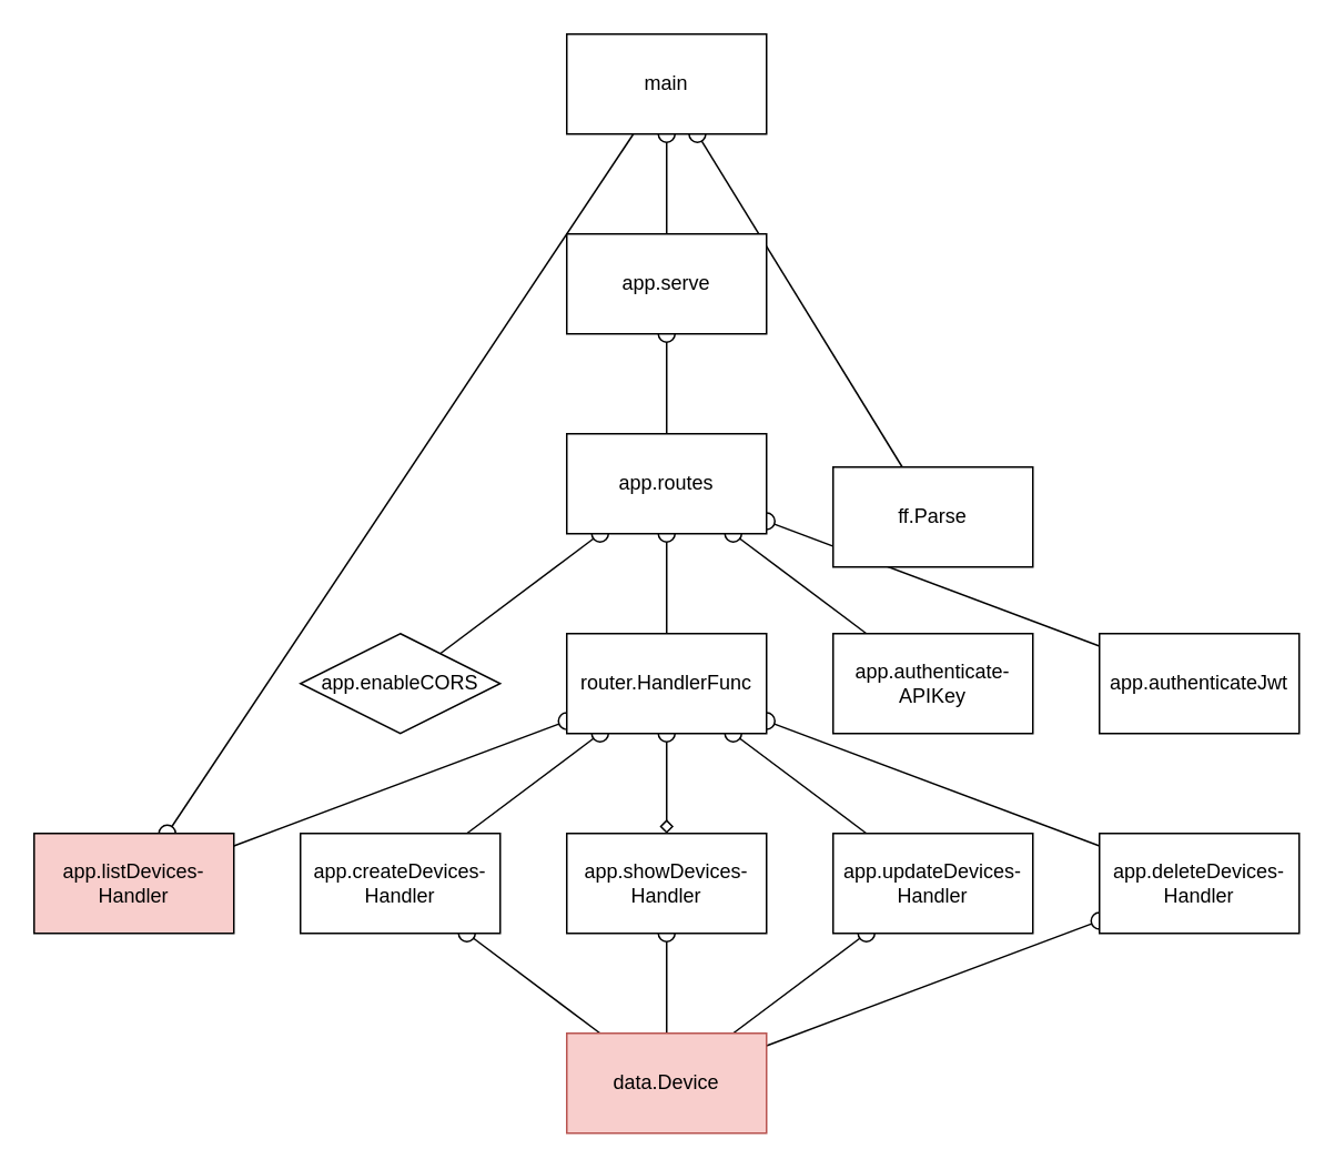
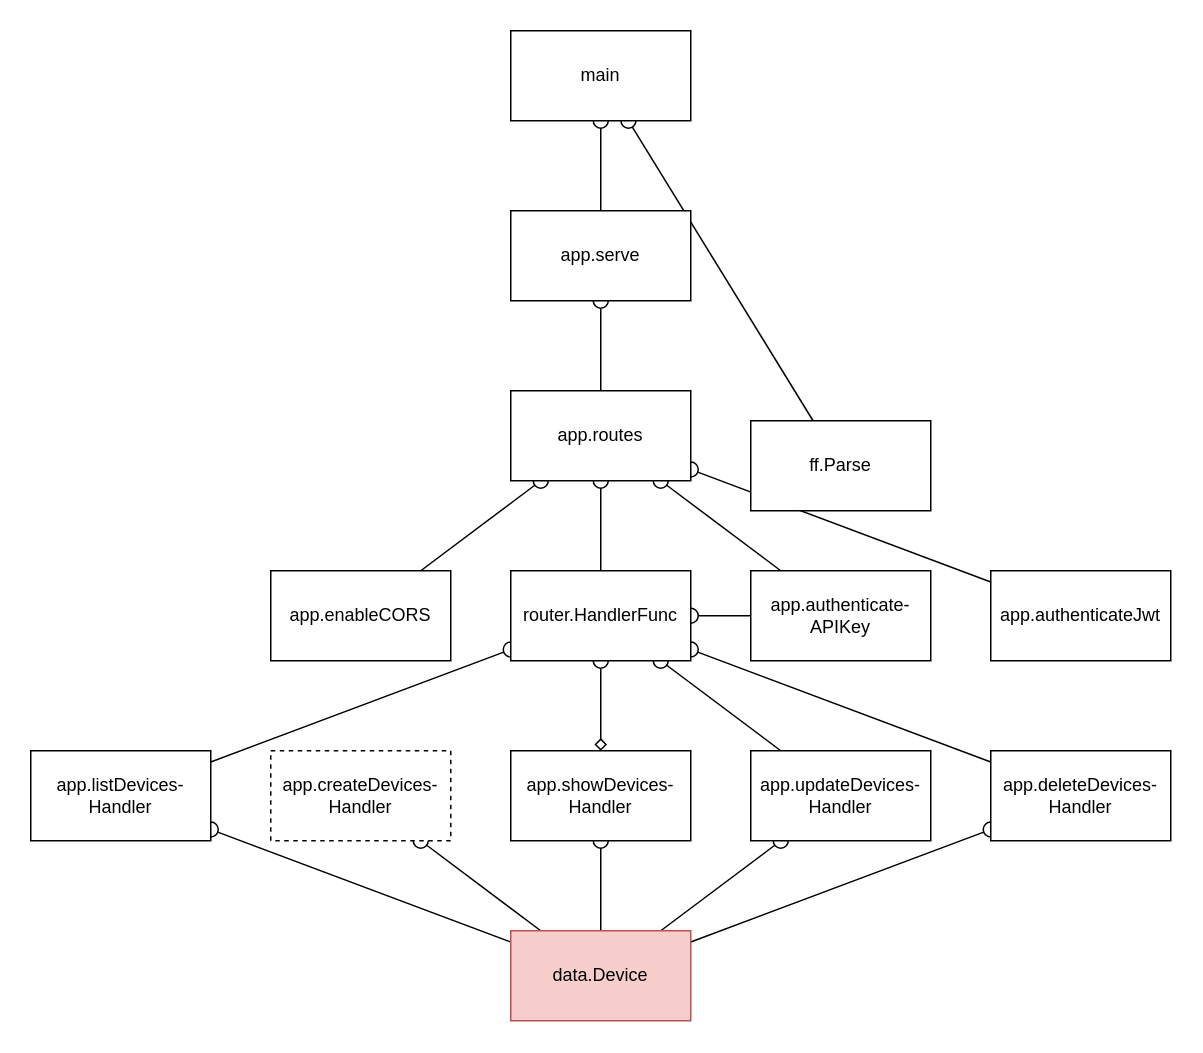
  <mxCell id="0" />
  <mxCell id="1" parent="0" />
  <mxCell id="2" value="" style="rounded=0;orthogonalLoop=1;jettySize=auto;html=1;endArrow=none;endFill=0;startArrow=oval;startFill=0;startSize=10;jumpStyle=gap;jumpSize=10;" edge="1" parent="1" source="30" target="32"><mxGeometry relative="1" as="geometry"><mxPoint x="410" y="530" as="sourcePoint" /><mxPoint x="410" y="510" as="targetPoint" /></mxGeometry></mxCell>
  <mxCell id="3" value="" style="rounded=0;orthogonalLoop=1;jettySize=auto;html=1;endArrow=none;endFill=0;startArrow=oval;startFill=0;startSize=10;jumpStyle=gap;jumpSize=10;" edge="1" parent="1" source="29" target="32"><mxGeometry relative="1" as="geometry"><mxPoint x="412" y="570" as="sourcePoint" /><mxPoint x="418" y="650" as="targetPoint" /></mxGeometry></mxCell>
  <mxCell id="4" value="" style="rounded=0;orthogonalLoop=1;jettySize=auto;html=1;endArrow=none;endFill=0;startArrow=oval;startFill=0;startSize=10;jumpStyle=gap;jumpSize=10;" edge="1" parent="1" source="31" target="32"><mxGeometry relative="1" as="geometry"><mxPoint x="535" y="570" as="sourcePoint" /><mxPoint x="430" y="660" as="targetPoint" /></mxGeometry></mxCell>
  <mxCell id="5" value="" style="rounded=0;orthogonalLoop=1;jettySize=auto;html=1;endArrow=none;endFill=0;startArrow=oval;startFill=0;startSize=10;jumpStyle=gap;jumpSize=10;" edge="1" parent="1" source="28" target="32"><mxGeometry relative="1" as="geometry"><mxPoint x="670" y="567" as="sourcePoint" /><mxPoint x="438" y="670" as="targetPoint" /></mxGeometry></mxCell>
- <mxCell id="6" value="" style="rounded=0;orthogonalLoop=1;jettySize=auto;html=1;endArrow=none;endFill=0;startArrow=oval;startFill=0;startSize=10;jumpStyle=gap;jumpSize=10;" edge="1" parent="1" source="27" target="19"><mxGeometry relative="1" as="geometry"><mxPoint x="292" y="570" as="sourcePoint" /><mxPoint x="448" y="680" as="targetPoint" /></mxGeometry></mxCell>
- <mxCell id="7" value="" style="rounded=0;orthogonalLoop=1;jettySize=auto;html=1;endArrow=none;endFill=0;startArrow=oval;startFill=0;startSize=10;jumpStyle=gap;jumpSize=10;" edge="1" parent="1" source="26" target="28"><mxGeometry relative="1" as="geometry"><mxPoint x="600" y="510" as="sourcePoint" /><mxPoint x="800" y="585" as="targetPoint" /></mxGeometry></mxCell>
+ <mxCell id="6" value="" style="rounded=0;orthogonalLoop=1;jettySize=auto;html=1;endArrow=none;endFill=0;startArrow=oval;startFill=0;startSize=10;jumpStyle=gap;jumpSize=10;" edge="1" parent="1" source="27" target="32"><mxGeometry relative="1" as="geometry"><mxPoint x="292" y="570" as="sourcePoint" /><mxPoint x="448" y="680" as="targetPoint" /></mxGeometry></mxCell>
+ <mxCell id="7" value="" style="rounded=0;orthogonalLoop=1;jettySize=auto;html=1;endArrow=none;endFill=0;startArrow=oval;startFill=0;startSize=10;jumpStyle=gap;jumpSize=10;" edge="1" parent="1" source="26" target="25"><mxGeometry relative="1" as="geometry"><mxPoint x="600" y="510" as="sourcePoint" /><mxPoint x="800" y="585" as="targetPoint" /></mxGeometry></mxCell>
  <mxCell id="8" value="" style="rounded=0;orthogonalLoop=1;jettySize=auto;html=1;endArrow=none;endFill=0;startArrow=oval;startFill=0;startSize=10;jumpStyle=gap;jumpSize=10;" edge="1" parent="1" source="26" target="27"><mxGeometry relative="1" as="geometry"><mxPoint x="714" y="450" as="sourcePoint" /><mxPoint x="656" y="560" as="targetPoint" /></mxGeometry></mxCell>
  <mxCell id="9" value="" style="rounded=0;orthogonalLoop=1;jettySize=auto;html=1;endArrow=diamond;endFill=0;startArrow=oval;startFill=0;startSize=10;jumpStyle=gap;jumpSize=10;" edge="1" parent="1" source="26" target="30"><mxGeometry relative="1" as="geometry"><mxPoint x="724" y="460" as="sourcePoint" /><mxPoint x="666" y="570" as="targetPoint" /></mxGeometry></mxCell>
  <mxCell id="10" value="" style="rounded=0;orthogonalLoop=1;jettySize=auto;html=1;endArrow=none;endFill=0;startArrow=oval;startFill=0;startSize=10;jumpStyle=gap;jumpSize=10;" edge="1" parent="1" source="26" target="31"><mxGeometry relative="1" as="geometry"><mxPoint x="734" y="470" as="sourcePoint" /><mxPoint x="676" y="580" as="targetPoint" /></mxGeometry></mxCell>
  <mxCell id="11" value="" style="rounded=0;orthogonalLoop=1;jettySize=auto;html=1;endArrow=none;endFill=0;startArrow=oval;startFill=0;startSize=10;jumpStyle=gap;jumpSize=10;" edge="1" parent="1" source="26" target="29"><mxGeometry relative="1" as="geometry"><mxPoint x="744" y="480" as="sourcePoint" /><mxPoint x="686" y="590" as="targetPoint" /></mxGeometry></mxCell>
  <mxCell id="12" value="" style="rounded=0;orthogonalLoop=1;jettySize=auto;html=1;endArrow=none;endFill=0;startArrow=oval;startFill=0;startSize=10;jumpStyle=gap;jumpSize=10;" edge="1" parent="1" source="22" target="25"><mxGeometry relative="1" as="geometry"><mxPoint x="410" y="210" as="sourcePoint" /><mxPoint x="410" y="270" as="targetPoint" /></mxGeometry></mxCell>
  <mxCell id="13" value="" style="rounded=0;orthogonalLoop=1;jettySize=auto;html=1;endArrow=none;endFill=0;startArrow=oval;startFill=0;startSize=10;jumpStyle=gap;jumpSize=10;" edge="1" parent="1" source="22" target="26"><mxGeometry relative="1" as="geometry"><mxPoint x="450" y="330" as="sourcePoint" /><mxPoint x="530" y="390" as="targetPoint" /></mxGeometry></mxCell>
  <mxCell id="14" value="" style="rounded=0;orthogonalLoop=1;jettySize=auto;html=1;endArrow=none;endFill=0;startArrow=oval;startFill=0;startSize=10;jumpStyle=gap;jumpSize=10;" edge="1" target="22" parent="1" source="20"><mxGeometry relative="1" as="geometry"><mxPoint x="440" y="240" as="sourcePoint" /><mxPoint x="700" y="370" as="targetPoint" /></mxGeometry></mxCell>
  <mxCell id="15" value="" style="rounded=0;orthogonalLoop=1;jettySize=auto;html=1;endArrow=none;endFill=0;startArrow=oval;startFill=0;startSize=10;jumpStyle=gap;jumpSize=10;" edge="1" parent="1" source="22" target="23"><mxGeometry relative="1" as="geometry"><mxPoint x="450" y="330" as="sourcePoint" /><mxPoint x="530" y="390" as="targetPoint" /></mxGeometry></mxCell>
  <mxCell id="16" value="" style="rounded=0;orthogonalLoop=1;jettySize=auto;html=1;endArrow=none;endFill=0;startArrow=oval;startFill=0;startSize=10;jumpStyle=gap;jumpSize=10;" edge="1" parent="1" source="22" target="24"><mxGeometry relative="1" as="geometry"><mxPoint x="460" y="340" as="sourcePoint" /><mxPoint x="540" y="400" as="targetPoint" /></mxGeometry></mxCell>
  <mxCell id="17" value="" style="rounded=0;orthogonalLoop=1;jettySize=auto;html=1;endArrow=none;endFill=0;startArrow=oval;startFill=0;startSize=10;jumpStyle=gap;jumpSize=10;" edge="1" parent="1" source="19" target="21"><mxGeometry relative="1" as="geometry"><mxPoint x="450" y="90" as="sourcePoint" /><mxPoint x="530" y="150" as="targetPoint" /></mxGeometry></mxCell>
  <mxCell id="18" value="" style="rounded=0;orthogonalLoop=1;jettySize=auto;html=1;endArrow=none;endFill=0;startArrow=oval;startFill=0;startSize=10;jumpStyle=gap;jumpSize=10;" parent="1" source="19" target="20" edge="1"><mxGeometry relative="1" as="geometry"><mxPoint x="560" y="90" as="sourcePoint" /><mxPoint x="660" y="210" as="targetPoint" /></mxGeometry></mxCell>
  <mxCell id="19" value="main" style="rounded=0;whiteSpace=wrap;html=1;" parent="1" vertex="1"><mxGeometry x="340" y="20" width="120" height="60" as="geometry" /></mxCell>
  <mxCell id="20" value="app.serve" style="rounded=0;whiteSpace=wrap;html=1;" parent="1" vertex="1"><mxGeometry x="340" y="140" width="120" height="60" as="geometry" /></mxCell>
  <mxCell id="21" value="ff.Parse" style="rounded=0;whiteSpace=wrap;html=1;" vertex="1" parent="1"><mxGeometry x="500" y="280" width="120" height="60" as="geometry" /></mxCell>
  <mxCell id="22" value="app.routes" style="rounded=0;whiteSpace=wrap;html=1;" vertex="1" parent="1"><mxGeometry x="340" y="260" width="120" height="60" as="geometry" /></mxCell>
- <mxCell id="23" value="app.enableCORS" style="rhombus;whiteSpace=wrap;html=1;" vertex="1" parent="1"><mxGeometry x="180" y="380" width="120" height="60" as="geometry" /></mxCell>
+ <mxCell id="23" value="app.enableCORS" style="rounded=0;whiteSpace=wrap;html=1;" vertex="1" parent="1"><mxGeometry x="180" y="380" width="120" height="60" as="geometry" /></mxCell>
  <mxCell id="24" value="app.authenticateJwt" style="rounded=0;whiteSpace=wrap;html=1;" vertex="1" parent="1"><mxGeometry x="660" y="380" width="120" height="60" as="geometry" /></mxCell>
  <mxCell id="25" value="app.authenticate-APIKey" style="rounded=0;whiteSpace=wrap;html=1;" vertex="1" parent="1"><mxGeometry x="500" y="380" width="120" height="60" as="geometry" /></mxCell>
  <mxCell id="26" value="router.HandlerFunc" style="rounded=0;whiteSpace=wrap;html=1;" vertex="1" parent="1"><mxGeometry x="340" y="380" width="120" height="60" as="geometry" /></mxCell>
- <mxCell id="27" value="app.listDevices-Handler" style="rounded=0;whiteSpace=wrap;html=1;fillColor=#f8cecc;" vertex="1" parent="1"><mxGeometry x="20" y="500" width="120" height="60" as="geometry" /></mxCell>
- <mxCell id="28" value="app.createDevices-Handler" style="rounded=0;whiteSpace=wrap;html=1;" vertex="1" parent="1"><mxGeometry x="180" y="500" width="120" height="60" as="geometry" /></mxCell>
+ <mxCell id="27" value="app.listDevices-Handler" style="rounded=0;whiteSpace=wrap;html=1;" vertex="1" parent="1"><mxGeometry x="20" y="500" width="120" height="60" as="geometry" /></mxCell>
+ <mxCell id="28" value="app.createDevices-Handler" style="rounded=0;whiteSpace=wrap;html=1;dashed=1;" vertex="1" parent="1"><mxGeometry x="180" y="500" width="120" height="60" as="geometry" /></mxCell>
  <mxCell id="29" value="app.updateDevices-Handler" style="rounded=0;whiteSpace=wrap;html=1;" vertex="1" parent="1"><mxGeometry x="500" y="500" width="120" height="60" as="geometry" /></mxCell>
  <mxCell id="30" value="app.showDevices-Handler" style="rounded=0;whiteSpace=wrap;html=1;" vertex="1" parent="1"><mxGeometry x="340" y="500" width="120" height="60" as="geometry" /></mxCell>
  <mxCell id="31" value="app.deleteDevices-Handler" style="rounded=0;whiteSpace=wrap;html=1;" vertex="1" parent="1"><mxGeometry x="660" y="500" width="120" height="60" as="geometry" /></mxCell>
  <mxCell id="32" value="data.Device" style="rounded=0;whiteSpace=wrap;html=1;fillColor=#f8cecc;strokeColor=#b85450;" vertex="1" parent="1"><mxGeometry x="340" y="620" width="120" height="60" as="geometry" /></mxCell>
